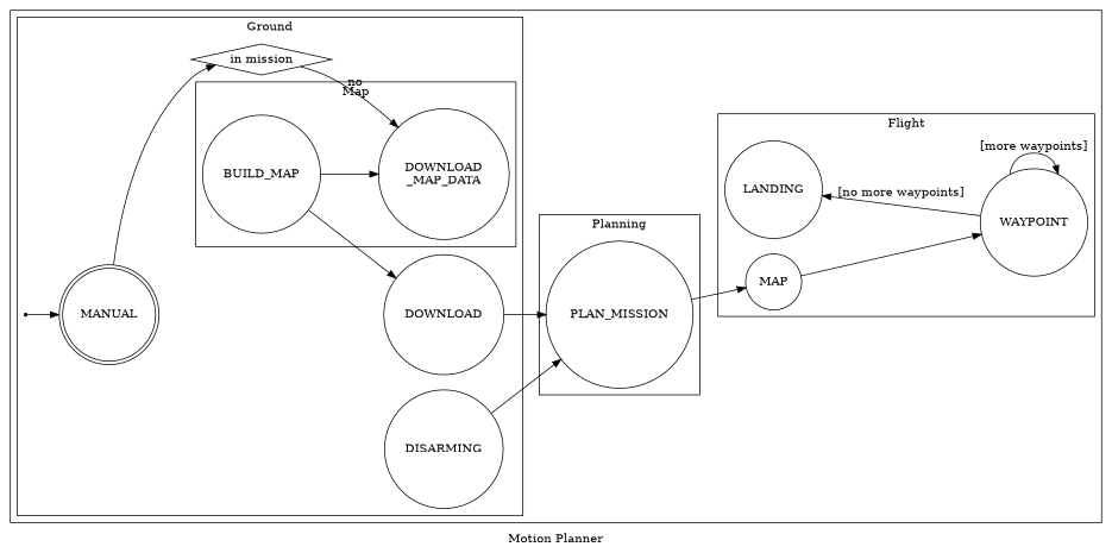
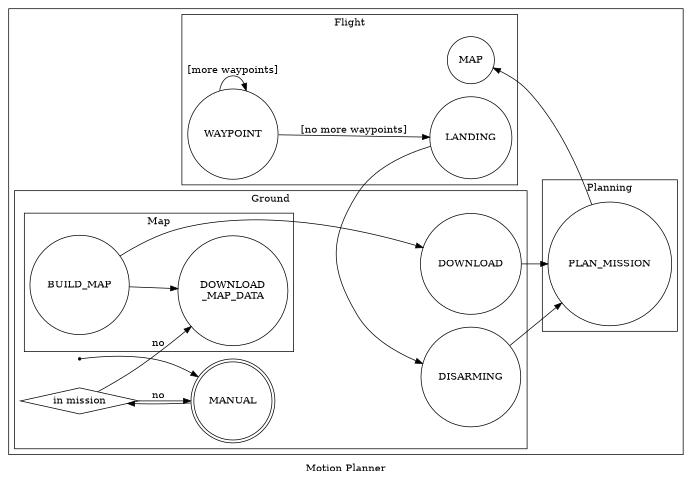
  digraph {
    label="Motion Planner"
    rankdir=LR
    node [shape=circle]
    n1 [label=DOWNLOAD]
    DISARMING
    n3 [label="DOWNLOAD\n_MAP_DATA"]
    BUILD_MAP
    init [shape=point]
    n6 [label="in mission" shape=diamond]
    MANUAL [shape=doublecircle]
    PLAN_MISSION
    n9 [label=MAP]
    LANDING
    WAYPOINT
    subgraph cluster_1 {
      label=""
      subgraph cluster_2 {
        label=Ground
        init
        n6
        MANUAL
        subgraph sub_3 {
          label=Ground
          rank=same
          n1
          DISARMING
        }
        subgraph cluster_4 {
          label=Map
          n3
          BUILD_MAP
        }
      }
      subgraph cluster_5 {
        label=Planning
        PLAN_MISSION
      }
      subgraph cluster_6 {
        label=Flight
        WAYPOINT
        subgraph sub_7 {
          label=Flight
          rank=same
          n9
          LANDING
        }
      }
    }
    n1 -> PLAN_MISSION
    DISARMING -> PLAN_MISSION
    BUILD_MAP -> n1
    BUILD_MAP -> n3
    BUILD_MAP -> WAYPOINT [style=invis]
    init -> MANUAL
    n6 -> n3 [label=no]
+   n6 -> MANUAL [label=no]
    MANUAL -> n1 [style=invis]
    MANUAL -> DISARMING [style=invis]
    MANUAL -> n6
    PLAN_MISSION -> n9
-   n9 -> WAYPOINT
+   LANDING -> DISARMING
    WAYPOINT -> LANDING [label="[no more waypoints]"]
    WAYPOINT -> WAYPOINT [label="[more waypoints]"]
  }
